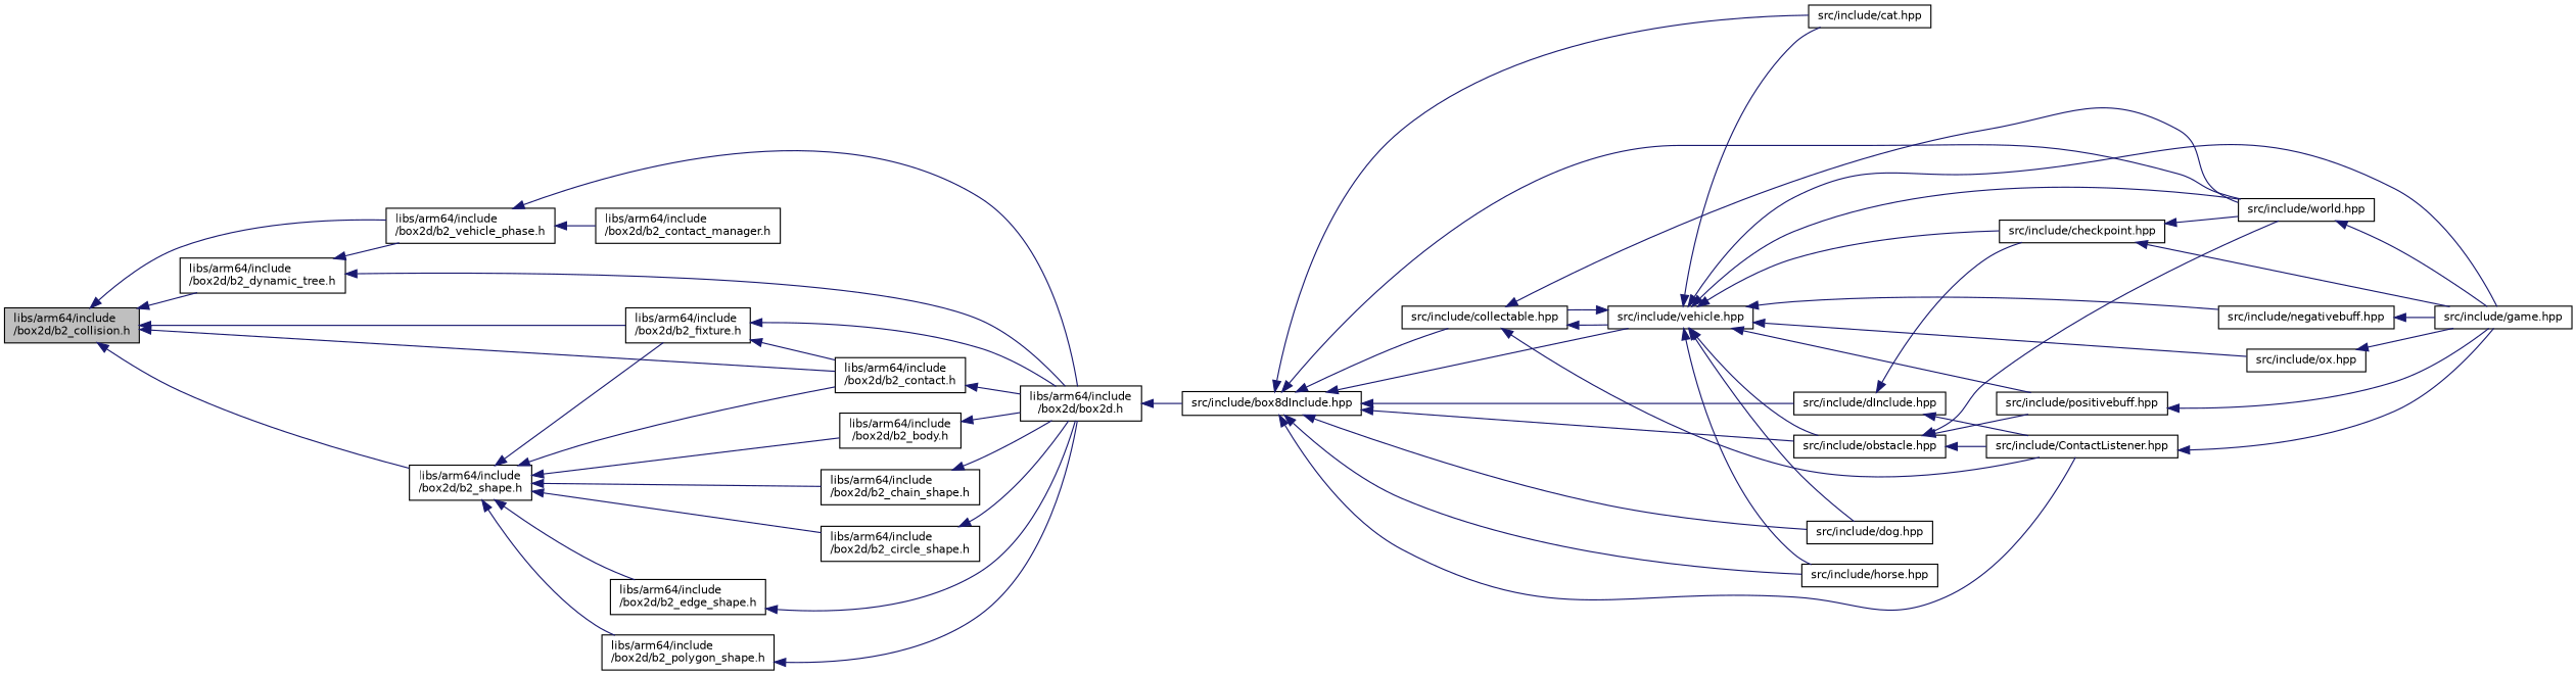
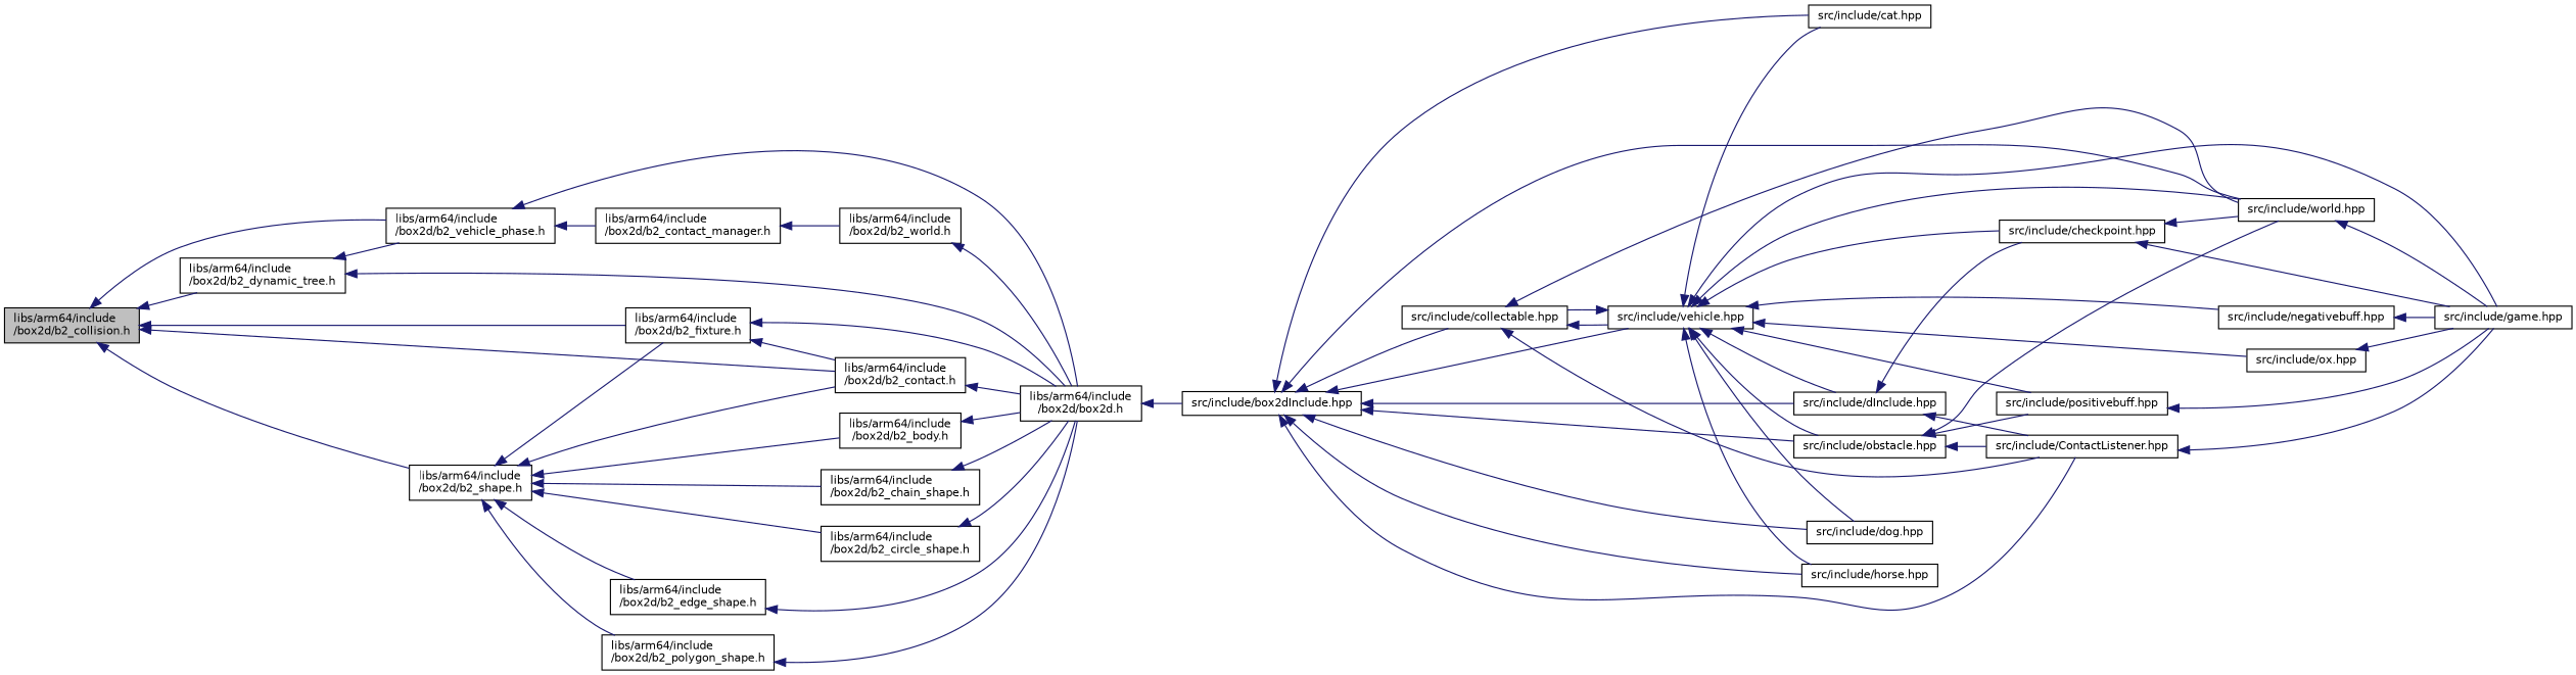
  digraph {
    rankdir=LR
    node [color=black fillcolor=white fontname=Helvetica fontsize=10 shape=record style=filled]
    edge [color=midnightblue dir=back fontname=Helvetica fontsize=10 labelfontname=Helvetica labelfontsize=10 style=solid]
    n1 [fillcolor=grey75 fontcolor=black height=0.2 label="libs/arm64/include\l/box2d/b2_collision.h" width=0.4]
    n2 [height=0.2 label="libs/arm64/include\l/box2d/b2_vehicle_phase.h" width=0.4]
    n3 [height=0.2 label="libs/arm64/include\l/box2d/b2_contact.h" width=0.4]
    n4 [height=0.2 label="libs/arm64/include\l/box2d/b2_dynamic_tree.h" width=0.4]
    n5 [height=0.2 label="libs/arm64/include\l/box2d/b2_fixture.h" width=0.4]
    n6 [height=0.2 label="libs/arm64/include\l/box2d/b2_shape.h" width=0.4]
    n7 [height=0.2 label="libs/arm64/include\l/box2d/b2_contact_manager.h" width=0.4]
    n8 [height=0.2 label="libs/arm64/include\l/box2d/box2d.h" width=0.4]
    n9 [height=0.2 label="libs/arm64/include\l/box2d/b2_body.h" width=0.4]
    n10 [height=0.2 label="libs/arm64/include\l/box2d/b2_chain_shape.h" width=0.4]
    n11 [height=0.2 label="libs/arm64/include\l/box2d/b2_circle_shape.h" width=0.4]
    n12 [height=0.2 label="libs/arm64/include\l/box2d/b2_edge_shape.h" width=0.4]
    n13 [height=0.2 label="libs/arm64/include\l/box2d/b2_polygon_shape.h" width=0.4]
-   n15 [height=0.2 label="src/include/box8dInclude.hpp" width=0.4]
+   n14 [height=0.2 label="libs/arm64/include\l/box2d/b2_world.h" width=0.4]
+   n15 [height=0.2 label="src/include/box2dInclude.hpp" width=0.4]
    n16 [height=0.2 label="src/include/cat.hpp" width=0.4]
    n17 [height=0.2 label="src/include/world.hpp" width=0.4]
    n18 [height=0.2 label="src/include/collectable.hpp" width=0.4]
    n19 [height=0.2 label="src/include/ContactListener.hpp" width=0.4]
    n20 [height=0.2 label="src/include/vehicle.hpp" width=0.4]
    n21 [height=0.2 label="src/include/dog.hpp" width=0.4]
    n22 [height=0.2 label="src/include/horse.hpp" width=0.4]
    n23 [height=0.2 label="src/include/obstacle.hpp" width=0.4]
    n24 [height=0.2 label="src/include/dInclude.hpp" width=0.4]
    n25 [height=0.2 label="src/include/checkpoint.hpp" width=0.4]
    n26 [height=0.2 label="src/include/game.hpp" width=0.4]
    n27 [height=0.2 label="src/include/negativebuff.hpp" width=0.4]
    n28 [height=0.2 label="src/include/ox.hpp" width=0.4]
    n29 [height=0.2 label="src/include/positivebuff.hpp" width=0.4]
    n1 -> n2
    n1 -> n3
    n1 -> n4
    n1 -> n5
    n1 -> n6
    n2 -> n7
    n2 -> n8
    n3 -> n8
    n4 -> n2
    n4 -> n8
    n5 -> n3
    n5 -> n8
    n6 -> n3
    n6 -> n5
    n6 -> n9
    n6 -> n10
    n6 -> n11
    n6 -> n12
    n6 -> n13
+   n7 -> n14
    n8 -> n15
    n9 -> n8
    n10 -> n8
    n11 -> n8
    n12 -> n8
    n13 -> n8
+   n14 -> n8
    n15 -> n16
    n15 -> n17
    n15 -> n18
    n15 -> n19
    n15 -> n20
    n15 -> n21
    n15 -> n22
    n15 -> n23
    n15 -> n24
    n17 -> n26
    n18 -> n17
    n18 -> n19
    n18 -> n20
    n19 -> n26
    n20 -> n16
    n20 -> n17
    n20 -> n18
    n20 -> n21
    n20 -> n22
    n20 -> n23
+   n20 -> n24
    n20 -> n25
    n20 -> n26
    n20 -> n27
    n20 -> n28
    n20 -> n29
    n23 -> n17
    n23 -> n19
    n23 -> n29
    n24 -> n19
    n24 -> n25
    n25 -> n17
    n25 -> n26
    n27 -> n26
    n28 -> n26
    n29 -> n26
  }
